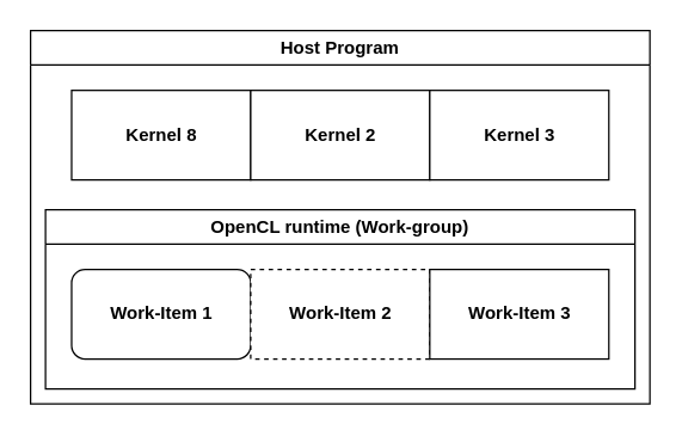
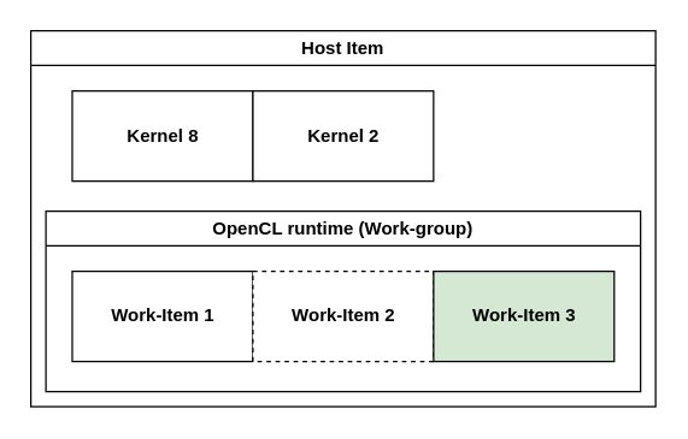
  <mxCell id="0" />
  <mxCell id="1" parent="0" />
- <mxCell id="2" value="Host Program" style="swimlane;whiteSpace=wrap;html=1;startSize=23;" vertex="1" parent="1"><mxGeometry x="20" y="20" width="415" height="250" as="geometry" /></mxCell>
+ <mxCell id="2" value="Host Item" style="swimlane;whiteSpace=wrap;html=1;startSize=23;" vertex="1" parent="1"><mxGeometry x="20" y="20" width="415" height="250" as="geometry" /></mxCell>
  <mxCell id="3" value="&lt;b&gt;Kernel 8&lt;/b&gt;" style="rounded=0;whiteSpace=wrap;html=1;" vertex="1" parent="2"><mxGeometry x="27.5" y="40" width="120" height="60" as="geometry" /></mxCell>
  <mxCell id="4" value="&lt;b&gt;Kernel 2&lt;/b&gt;" style="rounded=0;whiteSpace=wrap;html=1;" vertex="1" parent="2"><mxGeometry x="147.5" y="40" width="120" height="60" as="geometry" /></mxCell>
- <mxCell id="5" value="&lt;b&gt;Kernel 3&lt;/b&gt;" style="rounded=0;whiteSpace=wrap;html=1;" vertex="1" parent="2"><mxGeometry x="267.5" y="40" width="120" height="60" as="geometry" /></mxCell>
  <mxCell id="6" value="OpenCL runtime (Work-group)" style="swimlane;whiteSpace=wrap;html=1;startSize=23;" vertex="1" parent="2"><mxGeometry x="10" y="120" width="395" height="120" as="geometry" /></mxCell>
- <mxCell id="7" value="&lt;b&gt;Work-Item 1&lt;/b&gt;" style="whiteSpace=wrap;html=1;rounded=1;" vertex="1" parent="6"><mxGeometry x="17.5" y="40" width="120" height="60" as="geometry" /></mxCell>
+ <mxCell id="7" value="&lt;b&gt;Work-Item 1&lt;/b&gt;" style="rounded=0;whiteSpace=wrap;html=1;" vertex="1" parent="6"><mxGeometry x="17.5" y="40" width="120" height="60" as="geometry" /></mxCell>
  <mxCell id="8" value="&lt;b&gt;Work-Item 2&lt;/b&gt;" style="rounded=0;whiteSpace=wrap;html=1;dashed=1;" vertex="1" parent="6"><mxGeometry x="137.5" y="40" width="120" height="60" as="geometry" /></mxCell>
- <mxCell id="9" value="&lt;b&gt;Work-Item 3&lt;/b&gt;" style="rounded=0;whiteSpace=wrap;html=1;" vertex="1" parent="6"><mxGeometry x="257.5" y="40" width="120" height="60" as="geometry" /></mxCell>
+ <mxCell id="9" value="&lt;b&gt;Work-Item 3&lt;/b&gt;" style="rounded=0;whiteSpace=wrap;html=1;fillColor=#d5e8d4;" vertex="1" parent="6"><mxGeometry x="257.5" y="40" width="120" height="60" as="geometry" /></mxCell>
